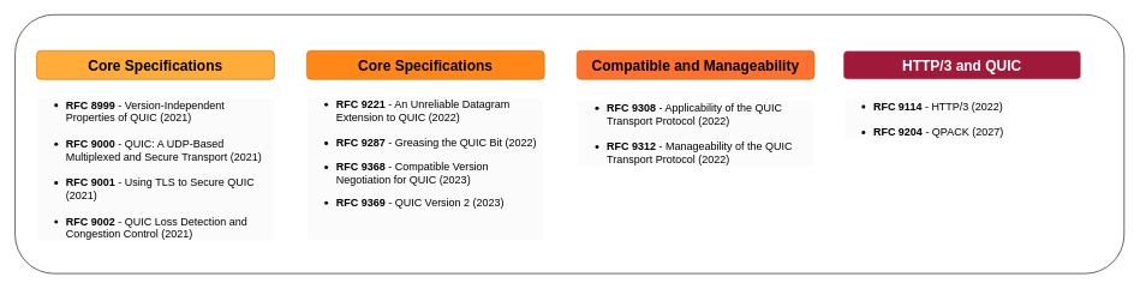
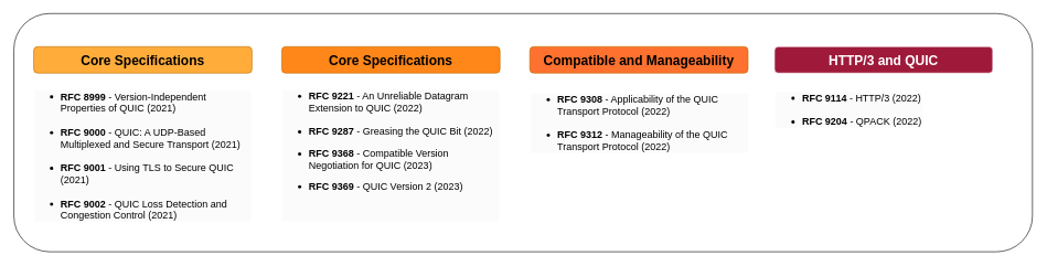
  <mxCell id="0" />
  <mxCell id="1" parent="0" />
  <mxCell id="2" value="&lt;font style=&quot;font-size: 20px;&quot;&gt;&lt;b&gt;Core Specifications&lt;/b&gt;&lt;/font&gt;" style="text;html=1;align=center;verticalAlign=middle;whiteSpace=wrap;rounded=1;fillColor=#ffac3b;fontColor=#000000;strokeColor=#BD7000;" vertex="1" parent="1"><mxGeometry x="50" y="70" width="330" height="40" as="geometry" /></mxCell>
  <mxCell id="3" value="&lt;ul style=&quot;color: rgb(0, 0, 0); font-family: Helvetica; font-style: normal; font-variant-ligatures: normal; font-variant-caps: normal; font-weight: 400; letter-spacing: normal; orphans: 2; text-indent: 0px; text-transform: none; widows: 2; word-spacing: 0px; -webkit-text-stroke-width: 0px; white-space: normal; text-decoration-thickness: initial; text-decoration-style: initial; text-decoration-color: initial; text-align: left; background-color: rgb(251, 251, 251); font-size: 15px;&quot;&gt;&lt;li&gt;&lt;strong&gt;RFC 8999&lt;span&gt;&amp;nbsp;&lt;/span&gt;&lt;/strong&gt;- Version-Independent Properties of QUIC (2021)&lt;/li&gt;&lt;br&gt;&lt;li&gt;&lt;strong&gt;RFC 9000&lt;span&gt;&amp;nbsp;&lt;/span&gt;&lt;/strong&gt;- QUIC: A UDP-Based Multiplexed and Secure Transport (2021)&lt;/li&gt;&lt;br&gt;&lt;li&gt;&lt;strong&gt;RFC 9001&lt;/strong&gt;&lt;span&gt;&amp;nbsp;&lt;/span&gt;- Using TLS to Secure QUIC (2021)&lt;/li&gt;&lt;br&gt;&lt;li&gt;&lt;strong&gt;RFC 9002&lt;/strong&gt;&lt;span&gt;&amp;nbsp;&lt;/span&gt;- QUIC Loss Detection and Congestion Control (2021)&lt;/li&gt;&lt;/ul&gt;" style="text;html=1;align=center;verticalAlign=middle;whiteSpace=wrap;rounded=0;" vertex="1" parent="1"><mxGeometry x="50" y="120" width="330" height="230" as="geometry" /></mxCell>
  <mxCell id="4" value="&lt;font style=&quot;font-size: 20px;&quot;&gt;&lt;b&gt;Core Specifications&lt;/b&gt;&lt;/font&gt;" style="text;html=1;align=center;verticalAlign=middle;whiteSpace=wrap;rounded=1;fillColor=#ff8618;fontColor=#000000;strokeColor=#BD7000;" vertex="1" parent="1"><mxGeometry x="425" y="70" width="330" height="40" as="geometry" /></mxCell>
  <mxCell id="5" value="&lt;ul style=&quot;orphans: 2; text-indent: 0px; widows: 2; text-decoration-thickness: initial; text-decoration-style: initial; text-decoration-color: initial; background-color: rgb(251, 251, 251);&quot;&gt;&lt;li style=&quot;color: rgb(0, 0, 0); font-family: Helvetica; font-size: 15px; font-style: normal; font-variant-ligatures: normal; font-variant-caps: normal; letter-spacing: normal; text-transform: none; word-spacing: 0px; -webkit-text-stroke-width: 0px; white-space: normal; text-align: left;&quot;&gt;&lt;b&gt;RFC 9221&lt;/b&gt; -&lt;strong style=&quot;font-weight: 400;&quot;&gt; &lt;/strong&gt;An U&lt;strong style=&quot;font-weight: 400;&quot;&gt;nreliable Datagram Extension to QUIC&lt;/strong&gt;&amp;nbsp;(2022)&lt;/li&gt;&lt;div style=&quot;text-align: left;&quot;&gt;&lt;span style=&quot;font-size: 15px;&quot;&gt;&lt;br&gt;&lt;/span&gt;&lt;/div&gt;  &lt;li style=&quot;text-align: left; color: rgb(0, 0, 0); font-family: Helvetica; font-size: 15px; font-style: normal; font-variant-ligatures: normal; font-variant-caps: normal; letter-spacing: normal; text-transform: none; word-spacing: 0px; -webkit-text-stroke-width: 0px; white-space: normal;&quot;&gt;&lt;b&gt;RFC 9287&lt;/b&gt; - Greasing the QUIC Bit (2022)&lt;/li&gt;&lt;div style=&quot;text-align: left;&quot;&gt;&lt;br&gt;&lt;/div&gt;  &lt;li style=&quot;text-align: left; color: rgb(0, 0, 0); font-family: Helvetica; font-size: 15px; font-style: normal; font-variant-ligatures: normal; font-variant-caps: normal; letter-spacing: normal; text-transform: none; word-spacing: 0px; -webkit-text-stroke-width: 0px; white-space: normal;&quot;&gt;&lt;b&gt;RFC 9368&lt;/b&gt; - Compatible Version Negotiation for QUIC (2023)&lt;/li&gt;&lt;div style=&quot;text-align: left;&quot;&gt;&lt;br&gt;&lt;/div&gt;  &lt;li style=&quot;text-align: left; color: rgb(0, 0, 0); font-family: Helvetica; font-size: 15px; font-style: normal; font-variant-ligatures: normal; font-variant-caps: normal; letter-spacing: normal; text-transform: none; word-spacing: 0px; -webkit-text-stroke-width: 0px; white-space: normal;&quot;&gt;&lt;b&gt;RFC 9369&lt;/b&gt; - QUIC Version 2 (2023)&lt;/li&gt;&lt;div style=&quot;text-align: left;&quot;&gt;&lt;br&gt;&lt;/div&gt;&lt;div style=&quot;text-align: left;&quot;&gt;&lt;br&gt;&lt;/div&gt;&lt;div style=&quot;text-align: left;&quot;&gt;&lt;br&gt;&lt;/div&gt;&lt;h2 style=&quot;color: rgb(0, 0, 0); font-family: Helvetica; font-size: 15px; font-style: normal; font-variant-ligatures: normal; font-variant-caps: normal; letter-spacing: normal; text-transform: none; word-spacing: 0px; -webkit-text-stroke-width: 0px; white-space: normal; font-weight: 400;&quot; id=&quot;applicability-and-manageability&quot;&gt;&lt;/h2&gt;&lt;/ul&gt;" style="text;html=1;align=center;verticalAlign=middle;whiteSpace=wrap;rounded=0;" vertex="1" parent="1"><mxGeometry x="425" y="120" width="330" height="230" as="geometry" /></mxCell>
  <mxCell id="6" value="&lt;font style=&quot;font-size: 20px;&quot;&gt;&lt;b&gt;Compatible and Manageability&lt;/b&gt;&lt;/font&gt;" style="text;html=1;align=center;verticalAlign=middle;whiteSpace=wrap;rounded=1;fillColor=#fe712e;fontColor=#000000;strokeColor=#BD7000;" vertex="1" parent="1"><mxGeometry x="800" y="70" width="330" height="40" as="geometry" /></mxCell>
  <mxCell id="7" value="&lt;ul style=&quot;color: rgb(0, 0, 0); font-family: Helvetica; font-style: normal; font-variant-ligatures: normal; font-variant-caps: normal; letter-spacing: normal; orphans: 2; text-indent: 0px; text-transform: none; widows: 2; word-spacing: 0px; -webkit-text-stroke-width: 0px; white-space: normal; text-decoration-thickness: initial; text-decoration-style: initial; text-decoration-color: initial; background-color: rgb(251, 251, 251); font-size: 15px;&quot;&gt;&lt;li style=&quot;&quot;&gt;&lt;b&gt;RFC 9308&lt;/b&gt; - Applicability of the QUIC Transport Protocol&amp;nbsp;(2022)&lt;/li&gt;&lt;br&gt;  &lt;li style=&quot;&quot;&gt;&lt;b&gt;RFC 9312 &lt;/b&gt;- Manageability of the QUIC Transport Protocol&amp;nbsp;(2022)&lt;/li&gt;&lt;/ul&gt;" style="text;html=1;align=left;verticalAlign=middle;whiteSpace=wrap;rounded=0;" vertex="1" parent="1"><mxGeometry x="800" y="70" width="330" height="230" as="geometry" /></mxCell>
  <mxCell id="8" value="&lt;font style=&quot;font-size: 20px;&quot;&gt;&lt;b&gt;HTTP/3 and QUIC&lt;/b&gt;&lt;/font&gt;" style="text;html=1;align=center;verticalAlign=middle;whiteSpace=wrap;rounded=1;fillColor=#9f1a3a;fontColor=#ffffff;strokeColor=#FFFFFF;" vertex="1" parent="1"><mxGeometry x="1170" y="70" width="330" height="40" as="geometry" /></mxCell>
- <mxCell id="9" value="&lt;ul style=&quot;color: rgb(0, 0, 0); font-family: Helvetica; font-style: normal; font-variant-ligatures: normal; font-variant-caps: normal; letter-spacing: normal; orphans: 2; text-indent: 0px; text-transform: none; widows: 2; word-spacing: 0px; -webkit-text-stroke-width: 0px; white-space: normal; text-decoration-thickness: initial; text-decoration-style: initial; text-decoration-color: initial; background-color: rgb(251, 251, 251); font-size: 15px;&quot;&gt;&lt;li style=&quot;&quot;&gt;&lt;b&gt;RFC 9114&lt;/b&gt; - HTTP/3 (2022)&lt;/li&gt;&lt;br&gt;  &lt;li style=&quot;&quot;&gt;&lt;b&gt;RFC 9204&lt;/b&gt; - QPACK (2027)&lt;/li&gt;&lt;/ul&gt;" style="text;html=1;align=left;verticalAlign=middle;whiteSpace=wrap;rounded=0;" vertex="1" parent="1"><mxGeometry x="1170" y="50" width="330" height="230" as="geometry" /></mxCell>
+ <mxCell id="9" value="&lt;ul style=&quot;color: rgb(0, 0, 0); font-family: Helvetica; font-style: normal; font-variant-ligatures: normal; font-variant-caps: normal; letter-spacing: normal; orphans: 2; text-indent: 0px; text-transform: none; widows: 2; word-spacing: 0px; -webkit-text-stroke-width: 0px; white-space: normal; text-decoration-thickness: initial; text-decoration-style: initial; text-decoration-color: initial; background-color: rgb(251, 251, 251); font-size: 15px;&quot;&gt;&lt;li style=&quot;&quot;&gt;&lt;b&gt;RFC 9114&lt;/b&gt; - HTTP/3 (2022)&lt;/li&gt;&lt;br&gt;  &lt;li style=&quot;&quot;&gt;&lt;b&gt;RFC 9204&lt;/b&gt; - QPACK (2022)&lt;/li&gt;&lt;/ul&gt;" style="text;html=1;align=left;verticalAlign=middle;whiteSpace=wrap;rounded=0;" vertex="1" parent="1"><mxGeometry x="1170" y="50" width="330" height="230" as="geometry" /></mxCell>
  <mxCell id="10" value="" style="rounded=1;whiteSpace=wrap;html=1;fillColor=none;" vertex="1" parent="1"><mxGeometry x="20" y="20" width="1540" height="360" as="geometry" /></mxCell>
